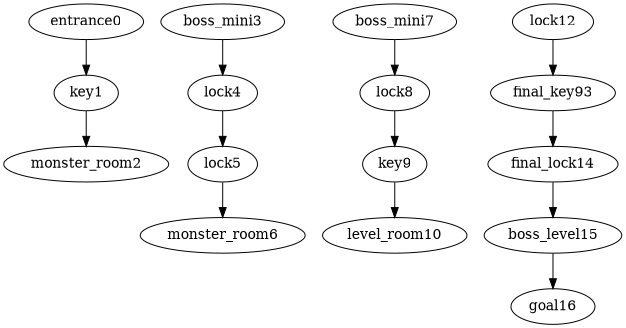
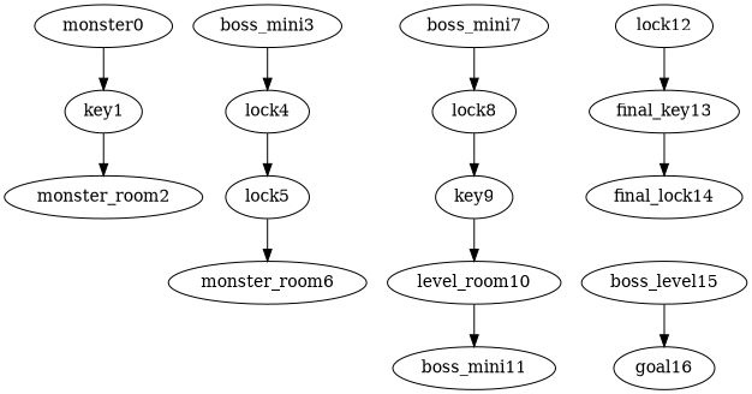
  digraph {
-   entrance0
+   entrance0 [label=monster0]
    key1
    monster_room2
    boss_mini3
    lock4
    n6 [label=lock5]
    monster_room6
    boss_mini7
    lock8
    key9
    n11 [label=level_room10]
+   boss_mini11
    lock12
-   final_key13 [label=final_key93]
+   final_key13
    final_lock14
    boss_level15
    goal16
    entrance0 -> key1
    key1 -> monster_room2
    boss_mini3 -> lock4
    lock4 -> n6
    n6 -> monster_room6
    boss_mini7 -> lock8
    lock8 -> key9
    key9 -> n11
+   n11 -> boss_mini11
    lock12 -> final_key13
    final_key13 -> final_lock14
-   final_lock14 -> boss_level15
    boss_level15 -> goal16
  }
